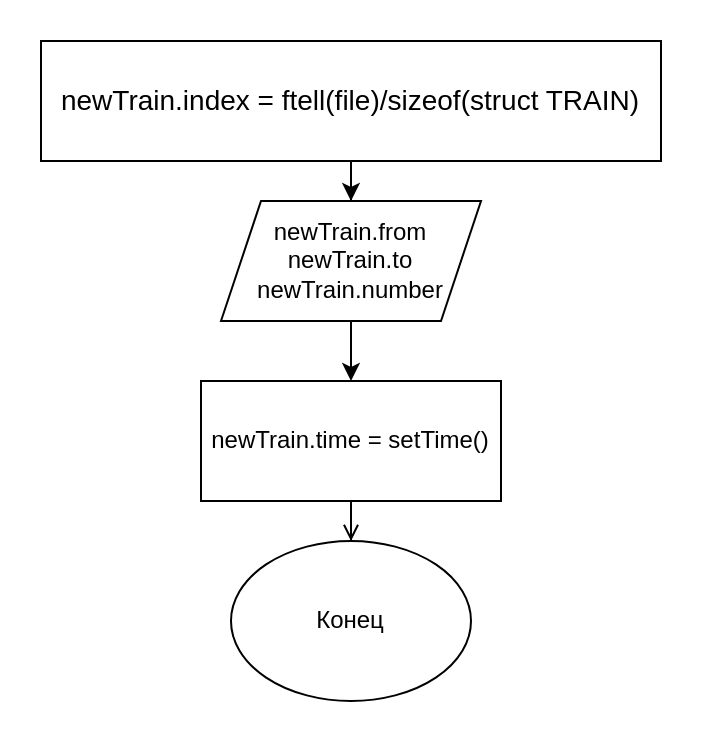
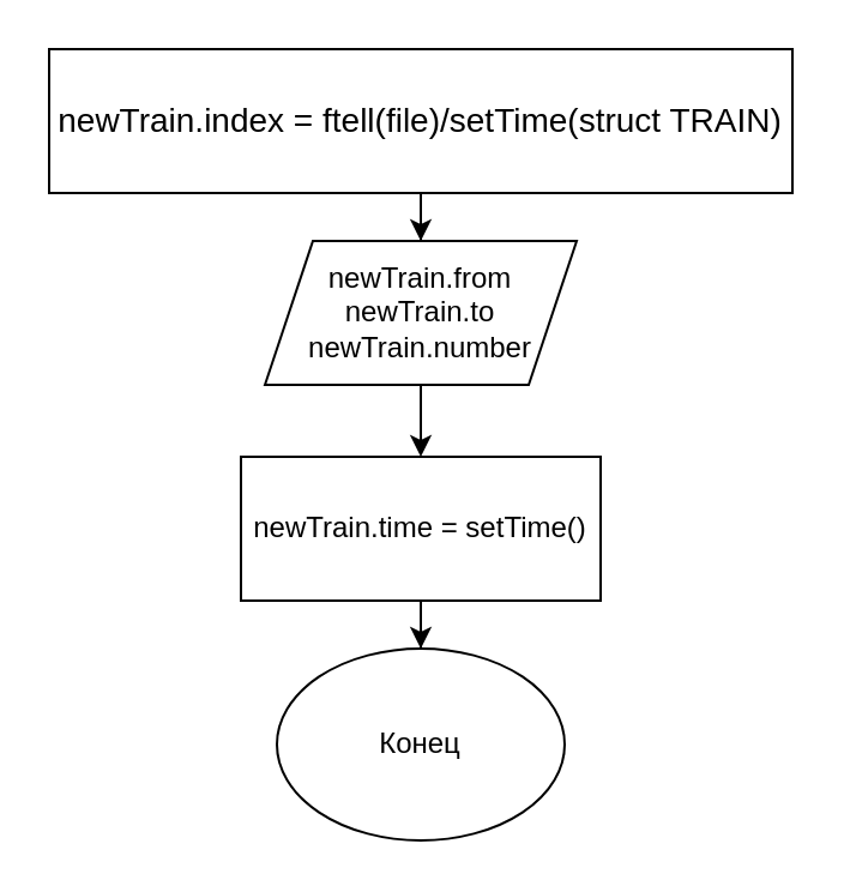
  <mxCell id="0" />
  <mxCell id="1" parent="0" />
  <mxCell id="2" style="edgeStyle=orthogonalEdgeStyle;rounded=0;orthogonalLoop=1;jettySize=auto;html=1;entryX=0.5;entryY=0;entryDx=0;entryDy=0;" edge="1" parent="1" source="3" target="5"><mxGeometry relative="1" as="geometry" /></mxCell>
- <mxCell id="3" value="&lt;div style=&quot;font-size: 14px; line-height: 19px;&quot;&gt;&lt;span style=&quot;background-color: rgb(255, 255, 255);&quot;&gt;newTrain.index = ftell(file)/sizeof(struct TRAIN)&lt;/span&gt;&lt;/div&gt;" style="rounded=0;whiteSpace=wrap;html=1;" vertex="1" parent="1"><mxGeometry x="20" y="20" width="310" height="60" as="geometry" /></mxCell>
+ <mxCell id="3" value="&lt;div style=&quot;font-size: 14px; line-height: 19px;&quot;&gt;&lt;span style=&quot;background-color: rgb(255, 255, 255);&quot;&gt;newTrain.index = ftell(file)/setTime(struct TRAIN)&lt;/span&gt;&lt;/div&gt;" style="rounded=0;whiteSpace=wrap;html=1;" vertex="1" parent="1"><mxGeometry x="20" y="20" width="310" height="60" as="geometry" /></mxCell>
  <mxCell id="4" style="edgeStyle=orthogonalEdgeStyle;rounded=0;orthogonalLoop=1;jettySize=auto;html=1;entryX=0.5;entryY=0;entryDx=0;entryDy=0;" edge="1" parent="1" source="5" target="7"><mxGeometry relative="1" as="geometry" /></mxCell>
  <mxCell id="5" value="newTrain.from&lt;br&gt;newTrain.to&lt;br&gt;newTrain.number" style="shape=parallelogram;perimeter=parallelogramPerimeter;whiteSpace=wrap;html=1;fixedSize=1;" vertex="1" parent="1"><mxGeometry x="110" y="100" width="130" height="60" as="geometry" /></mxCell>
- <mxCell id="6" style="edgeStyle=orthogonalEdgeStyle;rounded=0;orthogonalLoop=1;jettySize=auto;html=1;endArrow=open;" edge="1" parent="1" source="7" target="8"><mxGeometry relative="1" as="geometry" /></mxCell>
+ <mxCell id="6" style="edgeStyle=orthogonalEdgeStyle;rounded=0;orthogonalLoop=1;jettySize=auto;html=1;" edge="1" parent="1" source="7" target="8"><mxGeometry relative="1" as="geometry" /></mxCell>
  <mxCell id="7" value="newTrain.time = setTime()" style="rounded=0;whiteSpace=wrap;html=1;" vertex="1" parent="1"><mxGeometry x="100" y="190" width="150" height="60" as="geometry" /></mxCell>
  <mxCell id="8" value="Конец" style="ellipse;whiteSpace=wrap;html=1;" vertex="1" parent="1"><mxGeometry x="115" y="270" width="120" height="80" as="geometry" /></mxCell>
